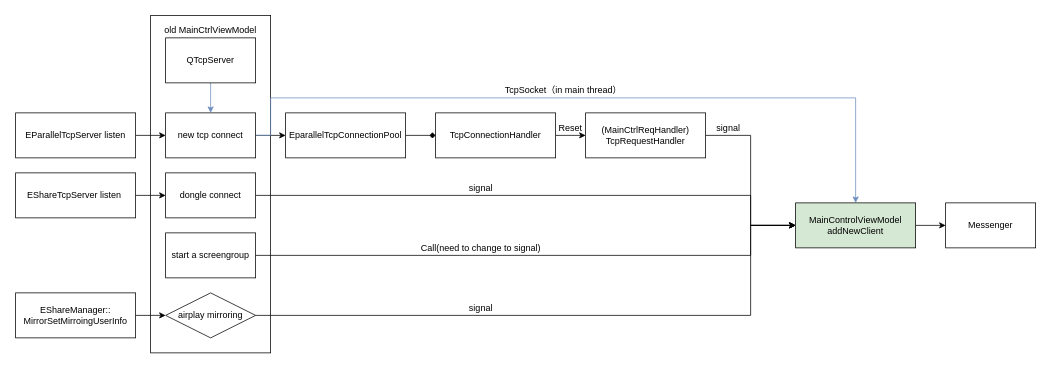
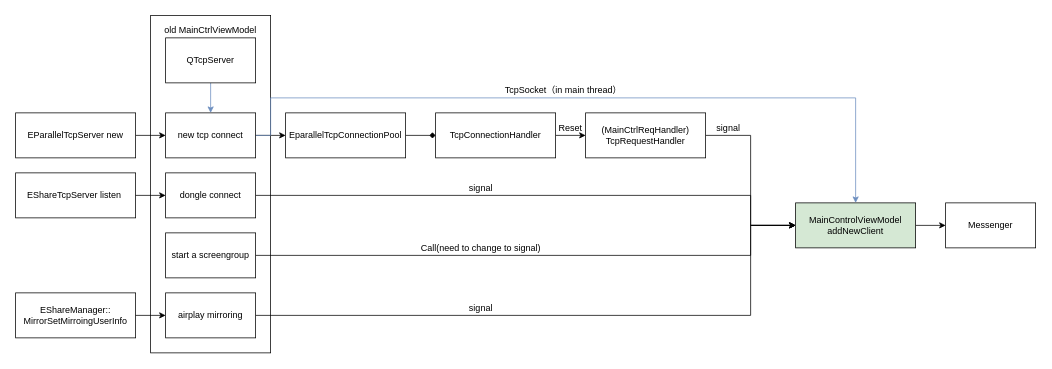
  <mxCell id="0" />
  <mxCell id="1" parent="0" />
  <mxCell id="2" value="" style="rounded=0;whiteSpace=wrap;html=1;fillColor=none;" vertex="1" parent="1"><mxGeometry x="200" y="20" width="160" height="450" as="geometry" /></mxCell>
  <mxCell id="3" value="" style="edgeStyle=orthogonalEdgeStyle;rounded=0;orthogonalLoop=1;jettySize=auto;html=1;" edge="1" parent="1" source="5" target="15"><mxGeometry relative="1" as="geometry" /></mxCell>
  <mxCell id="4" style="edgeStyle=orthogonalEdgeStyle;rounded=0;orthogonalLoop=1;jettySize=auto;html=1;fillColor=#dae8fc;strokeColor=#6c8ebf;" edge="1" parent="1" source="5" target="25"><mxGeometry relative="1" as="geometry"><Array as="points"><mxPoint x="360" y="180" /><mxPoint x="360" y="130" /><mxPoint x="1140" y="130" /></Array></mxGeometry></mxCell>
  <mxCell id="5" value="new&amp;nbsp;tcp&amp;nbsp;connect" style="rounded=0;whiteSpace=wrap;html=1;" vertex="1" parent="1"><mxGeometry x="220" y="150" width="120" height="60" as="geometry" /></mxCell>
  <mxCell id="6" style="edgeStyle=orthogonalEdgeStyle;rounded=0;orthogonalLoop=1;jettySize=auto;html=1;" edge="1" parent="1" source="7" target="25"><mxGeometry relative="1" as="geometry"><Array as="points"><mxPoint x="1000" y="260" /><mxPoint x="1000" y="300" /></Array></mxGeometry></mxCell>
  <mxCell id="7" value="dongle&amp;nbsp;connect" style="rounded=0;whiteSpace=wrap;html=1;" vertex="1" parent="1"><mxGeometry x="220" y="230" width="120" height="60" as="geometry" /></mxCell>
  <mxCell id="8" style="edgeStyle=orthogonalEdgeStyle;rounded=0;orthogonalLoop=1;jettySize=auto;html=1;entryX=0;entryY=0.5;entryDx=0;entryDy=0;" edge="1" parent="1" source="9" target="25"><mxGeometry relative="1" as="geometry"><Array as="points"><mxPoint x="1000" y="340" /><mxPoint x="1000" y="300" /></Array></mxGeometry></mxCell>
  <mxCell id="9" value="start&amp;nbsp;a&amp;nbsp;screengroup" style="rounded=0;whiteSpace=wrap;html=1;" vertex="1" parent="1"><mxGeometry x="220" y="310" width="120" height="60" as="geometry" /></mxCell>
  <mxCell id="10" style="edgeStyle=orthogonalEdgeStyle;rounded=0;orthogonalLoop=1;jettySize=auto;html=1;entryX=0;entryY=0.5;entryDx=0;entryDy=0;" edge="1" parent="1" source="11" target="25"><mxGeometry relative="1" as="geometry"><Array as="points"><mxPoint x="1000" y="420" /><mxPoint x="1000" y="300" /></Array></mxGeometry></mxCell>
- <mxCell id="11" value="airplay&amp;nbsp;mirroring" style="rhombus;whiteSpace=wrap;html=1;" vertex="1" parent="1"><mxGeometry x="220" y="390" width="120" height="60" as="geometry" /></mxCell>
+ <mxCell id="11" value="airplay&amp;nbsp;mirroring" style="rounded=0;whiteSpace=wrap;html=1;" vertex="1" parent="1"><mxGeometry x="220" y="390" width="120" height="60" as="geometry" /></mxCell>
  <mxCell id="12" style="edgeStyle=orthogonalEdgeStyle;rounded=0;orthogonalLoop=1;jettySize=auto;html=1;" edge="1" parent="1" source="13" target="5"><mxGeometry relative="1" as="geometry" /></mxCell>
- <mxCell id="13" value="EParallelTcpServer&amp;nbsp;listen" style="rounded=0;whiteSpace=wrap;html=1;" vertex="1" parent="1"><mxGeometry x="20" y="150" width="160" height="60" as="geometry" /></mxCell>
+ <mxCell id="13" value="EParallelTcpServer&amp;nbsp;new" style="rounded=0;whiteSpace=wrap;html=1;" vertex="1" parent="1"><mxGeometry x="20" y="150" width="160" height="60" as="geometry" /></mxCell>
  <mxCell id="14" value="" style="edgeStyle=orthogonalEdgeStyle;rounded=0;orthogonalLoop=1;jettySize=auto;html=1;endArrow=diamond;" edge="1" parent="1" source="15" target="17"><mxGeometry relative="1" as="geometry" /></mxCell>
  <mxCell id="15" value="EparallelTcpConnectionPool" style="whiteSpace=wrap;html=1;rounded=0;" vertex="1" parent="1"><mxGeometry x="380" y="150" width="160" height="60" as="geometry" /></mxCell>
  <mxCell id="16" value="" style="edgeStyle=orthogonalEdgeStyle;rounded=0;orthogonalLoop=1;jettySize=auto;html=1;" edge="1" parent="1" source="17" target="27"><mxGeometry relative="1" as="geometry" /></mxCell>
  <mxCell id="17" value="TcpConnectionHandler" style="whiteSpace=wrap;html=1;rounded=0;" vertex="1" parent="1"><mxGeometry x="580" y="150" width="160" height="60" as="geometry" /></mxCell>
  <mxCell id="18" value="Messenger" style="whiteSpace=wrap;html=1;rounded=0;" vertex="1" parent="1"><mxGeometry x="1260" y="270" width="120" height="60" as="geometry" /></mxCell>
  <mxCell id="19" value="old&amp;nbsp;MainCtrlViewModel" style="text;html=1;strokeColor=none;fillColor=none;align=center;verticalAlign=middle;whiteSpace=wrap;rounded=0;" vertex="1" parent="1"><mxGeometry x="210" y="30" width="140" height="20" as="geometry" /></mxCell>
  <mxCell id="20" style="edgeStyle=orthogonalEdgeStyle;rounded=0;orthogonalLoop=1;jettySize=auto;html=1;entryX=0;entryY=0.5;entryDx=0;entryDy=0;" edge="1" parent="1" source="21" target="7"><mxGeometry relative="1" as="geometry" /></mxCell>
  <mxCell id="21" value="EShareTcpServer&amp;nbsp;listen&amp;nbsp;" style="rounded=0;whiteSpace=wrap;html=1;fillColor=none;" vertex="1" parent="1"><mxGeometry x="20" y="230" width="160" height="60" as="geometry" /></mxCell>
  <mxCell id="22" style="edgeStyle=orthogonalEdgeStyle;rounded=0;orthogonalLoop=1;jettySize=auto;html=1;entryX=0;entryY=0.5;entryDx=0;entryDy=0;" edge="1" parent="1" source="23" target="11"><mxGeometry relative="1" as="geometry" /></mxCell>
  <mxCell id="23" value="EShareManager::&lt;br&gt;MirrorSetMirroingUserInfo" style="rounded=0;whiteSpace=wrap;html=1;fillColor=none;" vertex="1" parent="1"><mxGeometry x="20" y="390" width="160" height="60" as="geometry" /></mxCell>
  <mxCell id="24" style="edgeStyle=orthogonalEdgeStyle;rounded=0;orthogonalLoop=1;jettySize=auto;html=1;" edge="1" parent="1" source="25" target="18"><mxGeometry relative="1" as="geometry" /></mxCell>
  <mxCell id="25" value="MainControlViewModel&lt;br&gt;addNewClient" style="whiteSpace=wrap;html=1;rounded=0;fillColor=#d5e8d4;" vertex="1" parent="1"><mxGeometry x="1060" y="270" width="160" height="60" as="geometry" /></mxCell>
  <mxCell id="26" style="edgeStyle=orthogonalEdgeStyle;rounded=0;orthogonalLoop=1;jettySize=auto;html=1;entryX=0;entryY=0.5;entryDx=0;entryDy=0;" edge="1" parent="1" source="27" target="25"><mxGeometry relative="1" as="geometry" /></mxCell>
  <mxCell id="27" value="&lt;span&gt;(MainCtrlReqHandler)&lt;br&gt;TcpRequestHandler&lt;/span&gt;" style="whiteSpace=wrap;html=1;rounded=0;" vertex="1" parent="1"><mxGeometry x="780" y="150" width="160" height="60" as="geometry" /></mxCell>
  <mxCell id="28" value="Reset" style="text;html=1;strokeColor=none;fillColor=none;align=center;verticalAlign=middle;whiteSpace=wrap;rounded=0;" vertex="1" parent="1"><mxGeometry x="740" y="160" width="40" height="20" as="geometry" /></mxCell>
  <mxCell id="29" value="signal" style="text;html=1;align=center;verticalAlign=middle;resizable=0;points=[];autosize=1;strokeColor=none;fillColor=none;" vertex="1" parent="1"><mxGeometry x="615" y="400" width="50" height="20" as="geometry" /></mxCell>
  <mxCell id="30" value="Call(need to change to signal)" style="text;html=1;align=center;verticalAlign=middle;resizable=0;points=[];autosize=1;strokeColor=none;fillColor=none;" vertex="1" parent="1"><mxGeometry x="550" y="320" width="180" height="20" as="geometry" /></mxCell>
  <mxCell id="31" value="signal" style="text;html=1;align=center;verticalAlign=middle;resizable=0;points=[];autosize=1;strokeColor=none;fillColor=none;" vertex="1" parent="1"><mxGeometry x="615" y="240" width="50" height="20" as="geometry" /></mxCell>
  <mxCell id="32" style="edgeStyle=orthogonalEdgeStyle;rounded=0;orthogonalLoop=1;jettySize=auto;html=1;fillColor=#dae8fc;strokeColor=#6c8ebf;" edge="1" parent="1" source="33" target="5"><mxGeometry relative="1" as="geometry" /></mxCell>
  <mxCell id="33" value="QTcpServer" style="rounded=0;whiteSpace=wrap;html=1;fillColor=default;" vertex="1" parent="1"><mxGeometry x="220" y="50" width="120" height="60" as="geometry" /></mxCell>
  <mxCell id="34" value="TcpSocket（in&amp;nbsp;main&amp;nbsp;thread）" style="text;html=1;align=center;verticalAlign=middle;resizable=0;points=[];autosize=1;strokeColor=none;fillColor=none;" vertex="1" parent="1"><mxGeometry x="665" y="110" width="170" height="20" as="geometry" /></mxCell>
  <mxCell id="35" value="signal" style="text;html=1;align=center;verticalAlign=middle;resizable=0;points=[];autosize=1;strokeColor=none;fillColor=none;" vertex="1" parent="1"><mxGeometry x="945" y="160" width="50" height="20" as="geometry" /></mxCell>
